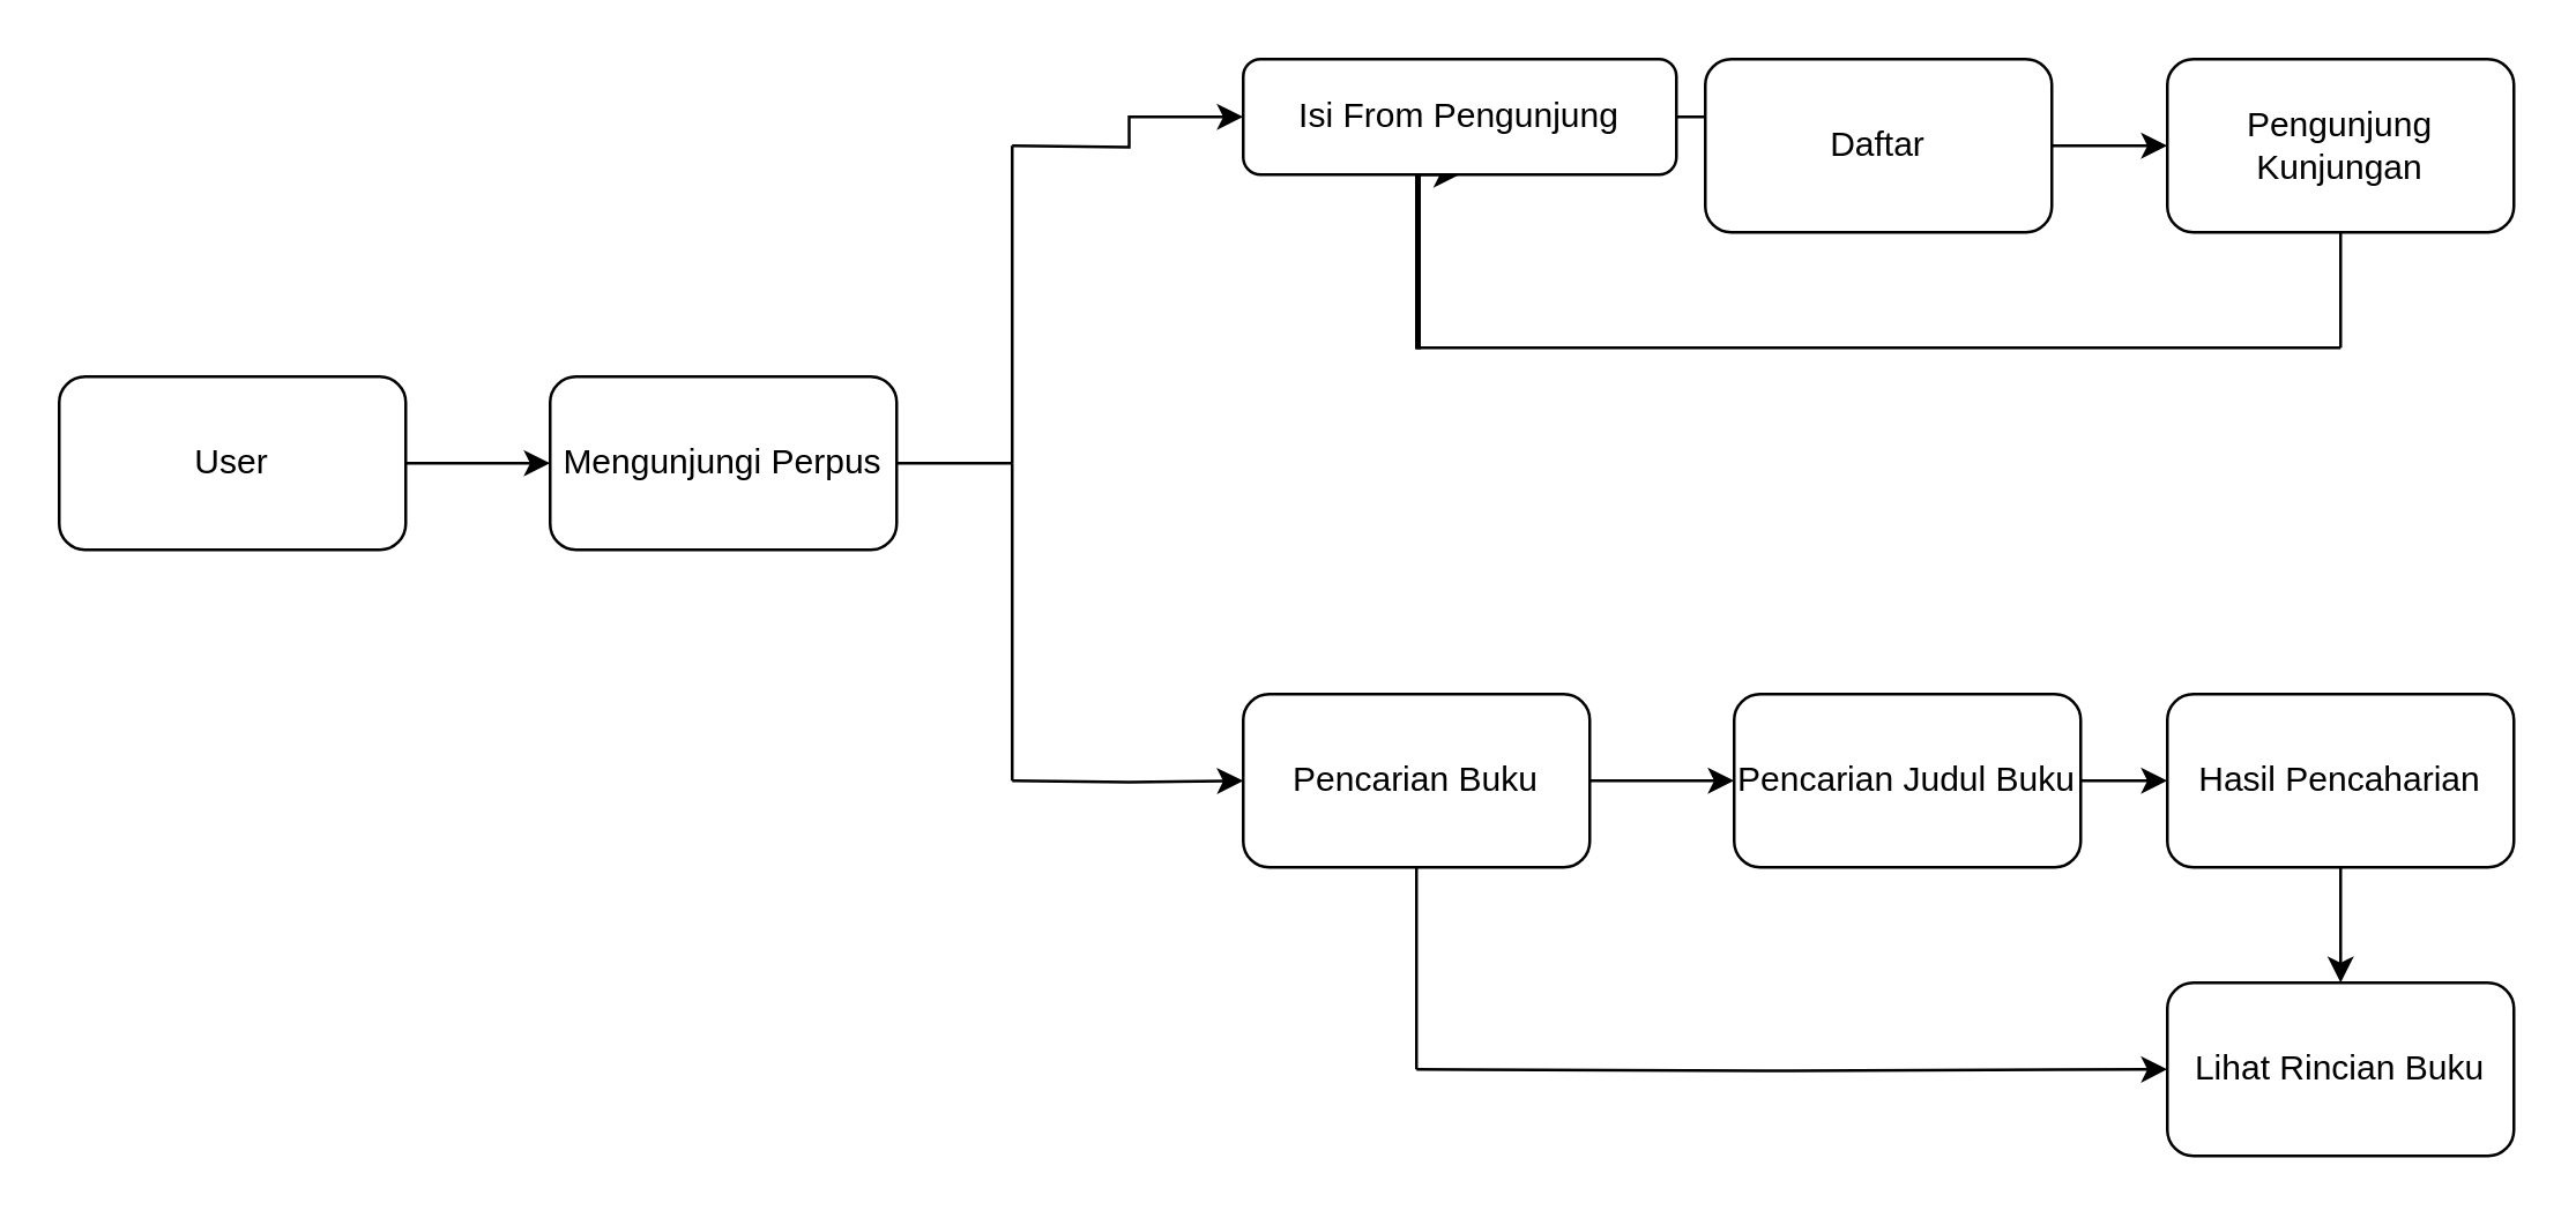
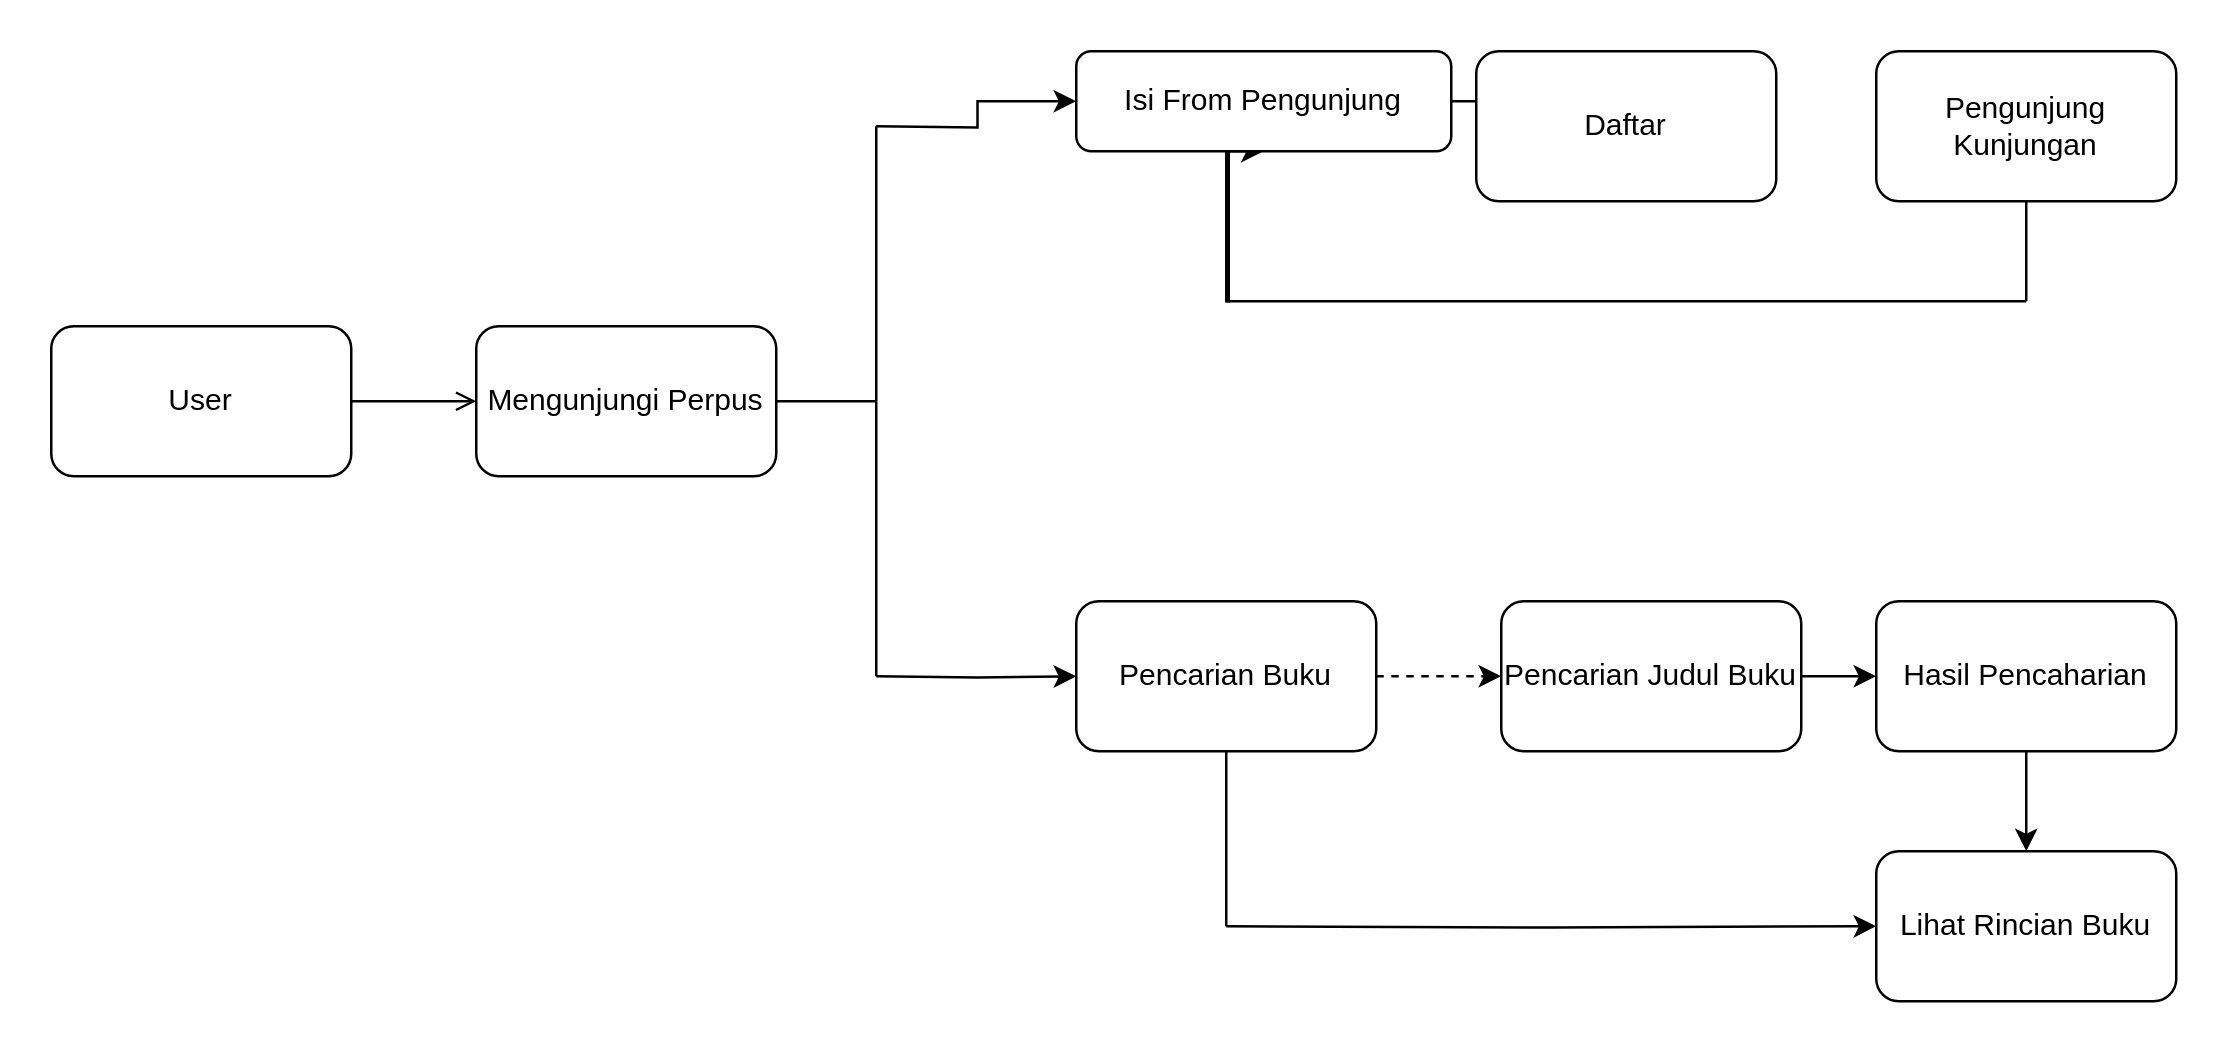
  <mxCell id="0" />
  <mxCell id="1" parent="0" />
- <mxCell id="2" value="" style="edgeStyle=orthogonalEdgeStyle;rounded=0;orthogonalLoop=1;jettySize=auto;html=1;" edge="1" parent="1" source="3" target="4"><mxGeometry relative="1" as="geometry" /></mxCell>
+ <mxCell id="2" value="" style="edgeStyle=orthogonalEdgeStyle;rounded=0;orthogonalLoop=1;jettySize=auto;html=1;endArrow=open;" edge="1" parent="1" source="3" target="4"><mxGeometry relative="1" as="geometry" /></mxCell>
  <mxCell id="3" value="User" style="rounded=1;whiteSpace=wrap;html=1;" vertex="1" parent="1"><mxGeometry x="20" y="130" width="120" height="60" as="geometry" /></mxCell>
  <mxCell id="4" value="Mengunjungi Perpus" style="whiteSpace=wrap;html=1;rounded=1;" vertex="1" parent="1"><mxGeometry x="190" y="130" width="120" height="60" as="geometry" /></mxCell>
  <mxCell id="5" value="" style="edgeStyle=orthogonalEdgeStyle;rounded=0;orthogonalLoop=1;jettySize=auto;html=1;" edge="1" parent="1" source="7" target="9"><mxGeometry relative="1" as="geometry" /></mxCell>
  <mxCell id="6" value="" style="edgeStyle=orthogonalEdgeStyle;rounded=0;orthogonalLoop=1;jettySize=auto;html=1;entryX=0.5;entryY=1;entryDx=0;entryDy=0;" edge="1" parent="1" source="7" target="7"><mxGeometry relative="1" as="geometry"><mxPoint x="490" y="-60" as="targetPoint" /><Array as="points"><mxPoint x="490" y="120" /><mxPoint x="491" y="120" /></Array></mxGeometry></mxCell>
  <mxCell id="7" value="Isi From Pengunjung" style="whiteSpace=wrap;html=1;rounded=1;" vertex="1" parent="1"><mxGeometry x="430" y="20" width="150" height="40" as="geometry" /></mxCell>
- <mxCell id="8" value="" style="edgeStyle=orthogonalEdgeStyle;rounded=0;orthogonalLoop=1;jettySize=auto;html=1;" edge="1" parent="1" source="9" target="10"><mxGeometry relative="1" as="geometry" /></mxCell>
  <mxCell id="9" value="Daftar" style="whiteSpace=wrap;html=1;rounded=1;" vertex="1" parent="1"><mxGeometry x="590" y="20" width="120" height="60" as="geometry" /></mxCell>
  <mxCell id="10" value="Pengunjung Kunjungan" style="whiteSpace=wrap;html=1;rounded=1;" vertex="1" parent="1"><mxGeometry x="750" y="20" width="120" height="60" as="geometry" /></mxCell>
- <mxCell id="11" value="" style="edgeStyle=orthogonalEdgeStyle;rounded=0;orthogonalLoop=1;jettySize=auto;html=1;" edge="1" parent="1" source="12" target="14"><mxGeometry relative="1" as="geometry" /></mxCell>
+ <mxCell id="11" value="" style="edgeStyle=orthogonalEdgeStyle;rounded=0;orthogonalLoop=1;jettySize=auto;html=1;dashed=1;" edge="1" parent="1" source="12" target="14"><mxGeometry relative="1" as="geometry" /></mxCell>
  <mxCell id="12" value="Pencarian Buku" style="whiteSpace=wrap;html=1;rounded=1;" vertex="1" parent="1"><mxGeometry x="430" y="240" width="120" height="60" as="geometry" /></mxCell>
  <mxCell id="13" value="" style="edgeStyle=orthogonalEdgeStyle;rounded=0;orthogonalLoop=1;jettySize=auto;html=1;" edge="1" parent="1" source="14" target="16"><mxGeometry relative="1" as="geometry" /></mxCell>
  <mxCell id="14" value="Pencarian Judul Buku" style="whiteSpace=wrap;html=1;rounded=1;" vertex="1" parent="1"><mxGeometry x="600" y="240" width="120" height="60" as="geometry" /></mxCell>
  <mxCell id="15" value="" style="edgeStyle=orthogonalEdgeStyle;rounded=0;orthogonalLoop=1;jettySize=auto;html=1;" edge="1" parent="1" source="16" target="17"><mxGeometry relative="1" as="geometry" /></mxCell>
  <mxCell id="16" value="Hasil Pencaharian" style="whiteSpace=wrap;html=1;rounded=1;" vertex="1" parent="1"><mxGeometry x="750" y="240" width="120" height="60" as="geometry" /></mxCell>
  <mxCell id="17" value="Lihat Rincian Buku" style="whiteSpace=wrap;html=1;rounded=1;" vertex="1" parent="1"><mxGeometry x="750" y="340" width="120" height="60" as="geometry" /></mxCell>
  <mxCell id="18" value="" style="endArrow=none;html=1;rounded=0;exitX=1;exitY=0.5;exitDx=0;exitDy=0;" edge="1" parent="1" source="4"><mxGeometry width="50" height="50" relative="1" as="geometry"><mxPoint x="430" y="220" as="sourcePoint" /><mxPoint x="350" y="160" as="targetPoint" /></mxGeometry></mxCell>
  <mxCell id="19" value="" style="endArrow=none;html=1;rounded=0;" edge="1" parent="1"><mxGeometry width="50" height="50" relative="1" as="geometry"><mxPoint x="350" y="160" as="sourcePoint" /><mxPoint x="350" y="50" as="targetPoint" /></mxGeometry></mxCell>
  <mxCell id="20" value="" style="endArrow=none;html=1;rounded=0;" edge="1" parent="1"><mxGeometry width="50" height="50" relative="1" as="geometry"><mxPoint x="350" y="270" as="sourcePoint" /><mxPoint x="350" y="160" as="targetPoint" /></mxGeometry></mxCell>
  <mxCell id="21" value="" style="edgeStyle=orthogonalEdgeStyle;rounded=0;orthogonalLoop=1;jettySize=auto;html=1;" edge="1" parent="1" target="12"><mxGeometry relative="1" as="geometry"><mxPoint x="350" y="270" as="sourcePoint" /></mxGeometry></mxCell>
  <mxCell id="22" value="" style="edgeStyle=orthogonalEdgeStyle;rounded=0;orthogonalLoop=1;jettySize=auto;html=1;" edge="1" parent="1" target="7"><mxGeometry relative="1" as="geometry"><mxPoint x="350" y="50" as="sourcePoint" /></mxGeometry></mxCell>
  <mxCell id="23" value="" style="edgeStyle=orthogonalEdgeStyle;rounded=0;orthogonalLoop=1;jettySize=auto;html=1;" edge="1" parent="1" target="17"><mxGeometry relative="1" as="geometry"><mxPoint x="490" y="370" as="sourcePoint" /></mxGeometry></mxCell>
  <mxCell id="24" value="" style="endArrow=none;html=1;rounded=0;" edge="1" parent="1"><mxGeometry width="50" height="50" relative="1" as="geometry"><mxPoint x="490" y="370" as="sourcePoint" /><mxPoint x="490" y="300" as="targetPoint" /></mxGeometry></mxCell>
  <mxCell id="25" value="" style="endArrow=none;html=1;rounded=0;" edge="1" parent="1"><mxGeometry width="50" height="50" relative="1" as="geometry"><mxPoint x="810" y="120" as="sourcePoint" /><mxPoint x="810" y="80" as="targetPoint" /></mxGeometry></mxCell>
  <mxCell id="26" value="" style="endArrow=none;html=1;rounded=0;" edge="1" parent="1"><mxGeometry width="50" height="50" relative="1" as="geometry"><mxPoint x="490" y="120" as="sourcePoint" /><mxPoint x="810" y="120" as="targetPoint" /></mxGeometry></mxCell>
